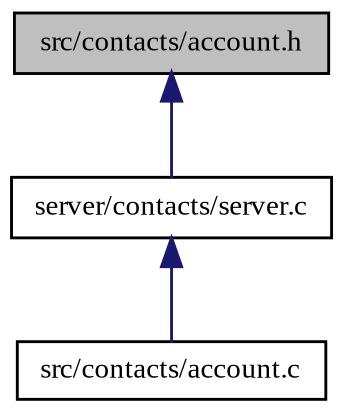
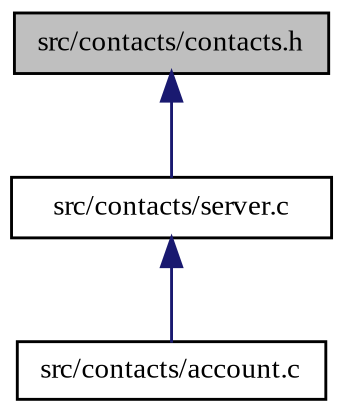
  digraph {
    fontname="Liberation Serif"
    node [color=black fillcolor=white fontname="Liberation Serif" fontsize=10 shape=record style=filled]
    edge [color=midnightblue dir=back fontname="Liberation Serif" fontsize=10 labelfontname=Helvetica labelfontsize=10 style=solid]
-   n1 [fillcolor=grey75 fontcolor=black height=0.2 label="src/contacts/account.h" width=0.4]
-   n2 [height=0.2 label="server/contacts/server.c" width=0.4]
+   n1 [fillcolor=grey75 fontcolor=black height=0.2 label="src/contacts/contacts.h" width=0.4]
+   n2 [height=0.2 label="src/contacts/server.c" width=0.4]
    n3 [height=0.2 label="src/contacts/account.c" width=0.4]
    n1 -> n2
    n2 -> n3
  }
